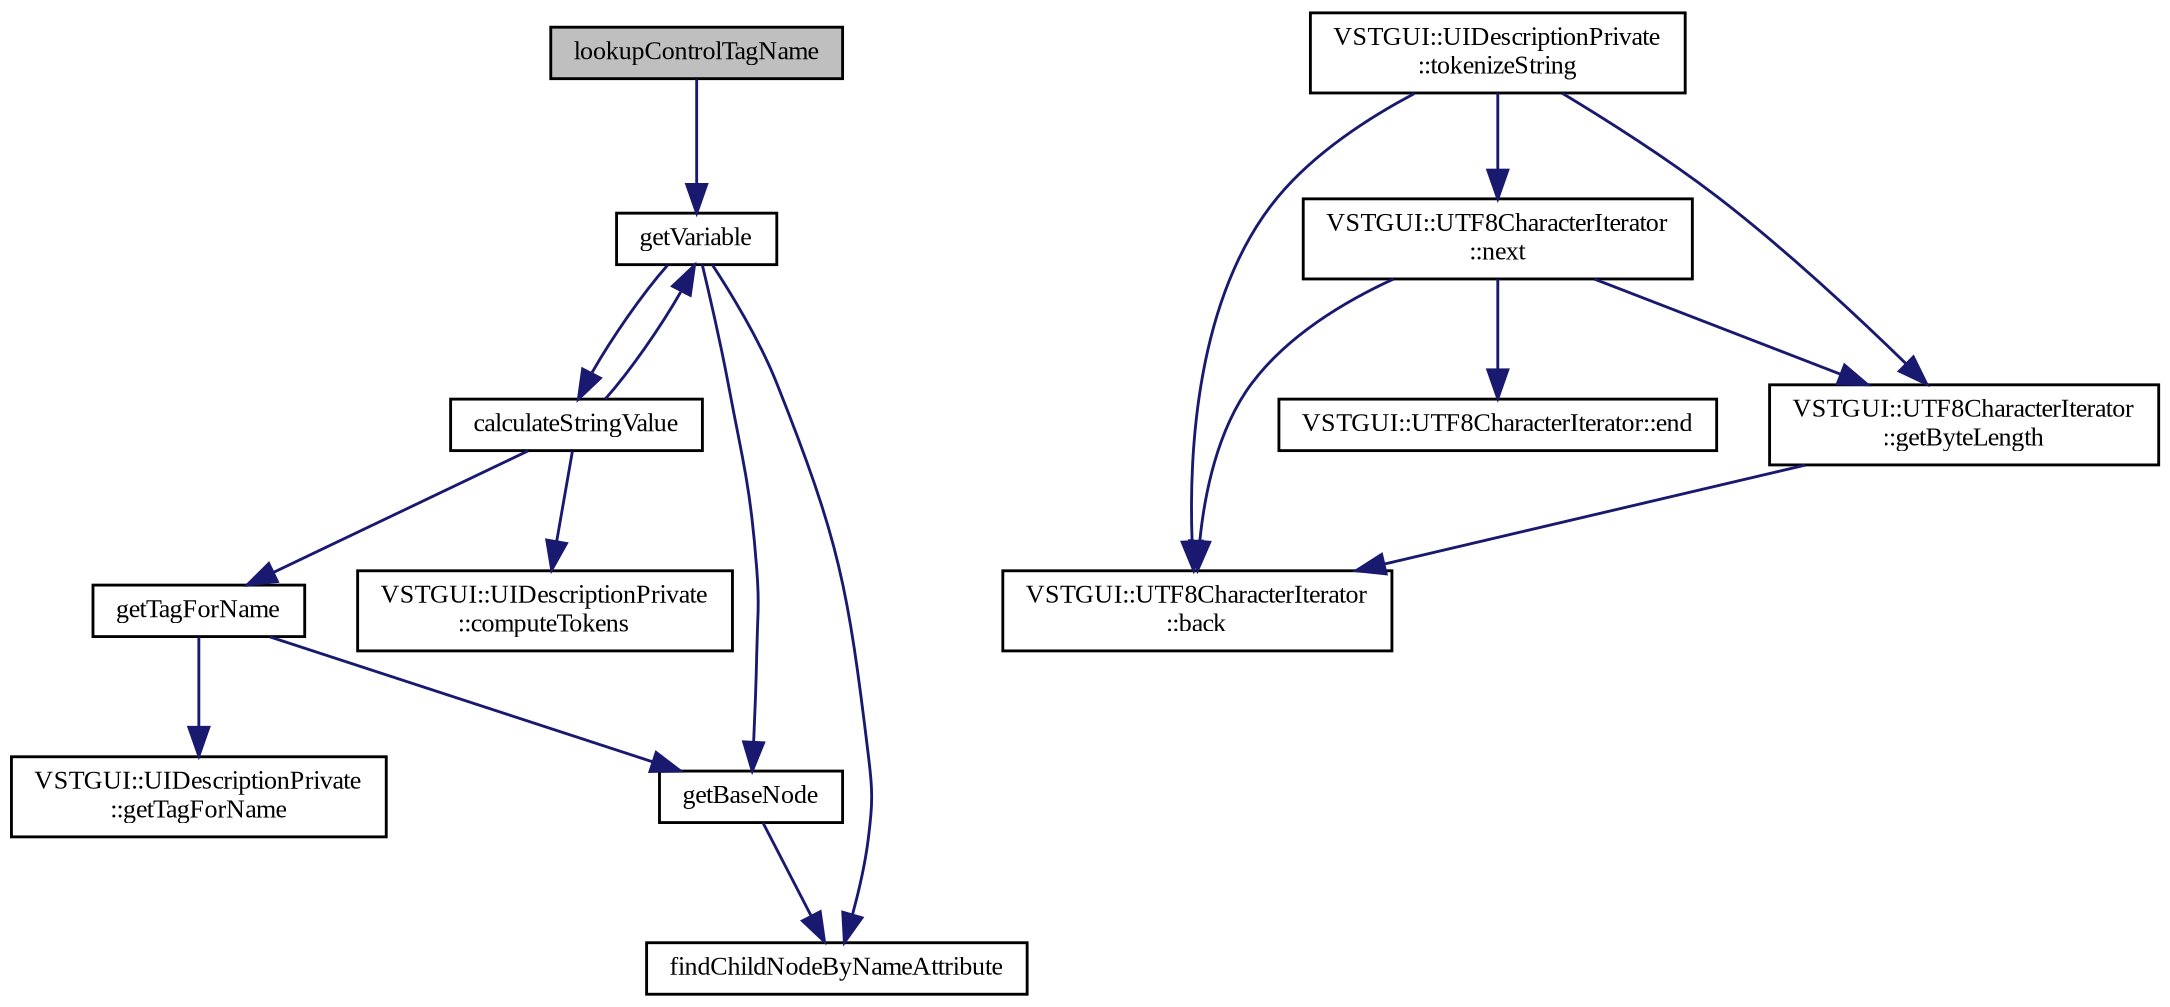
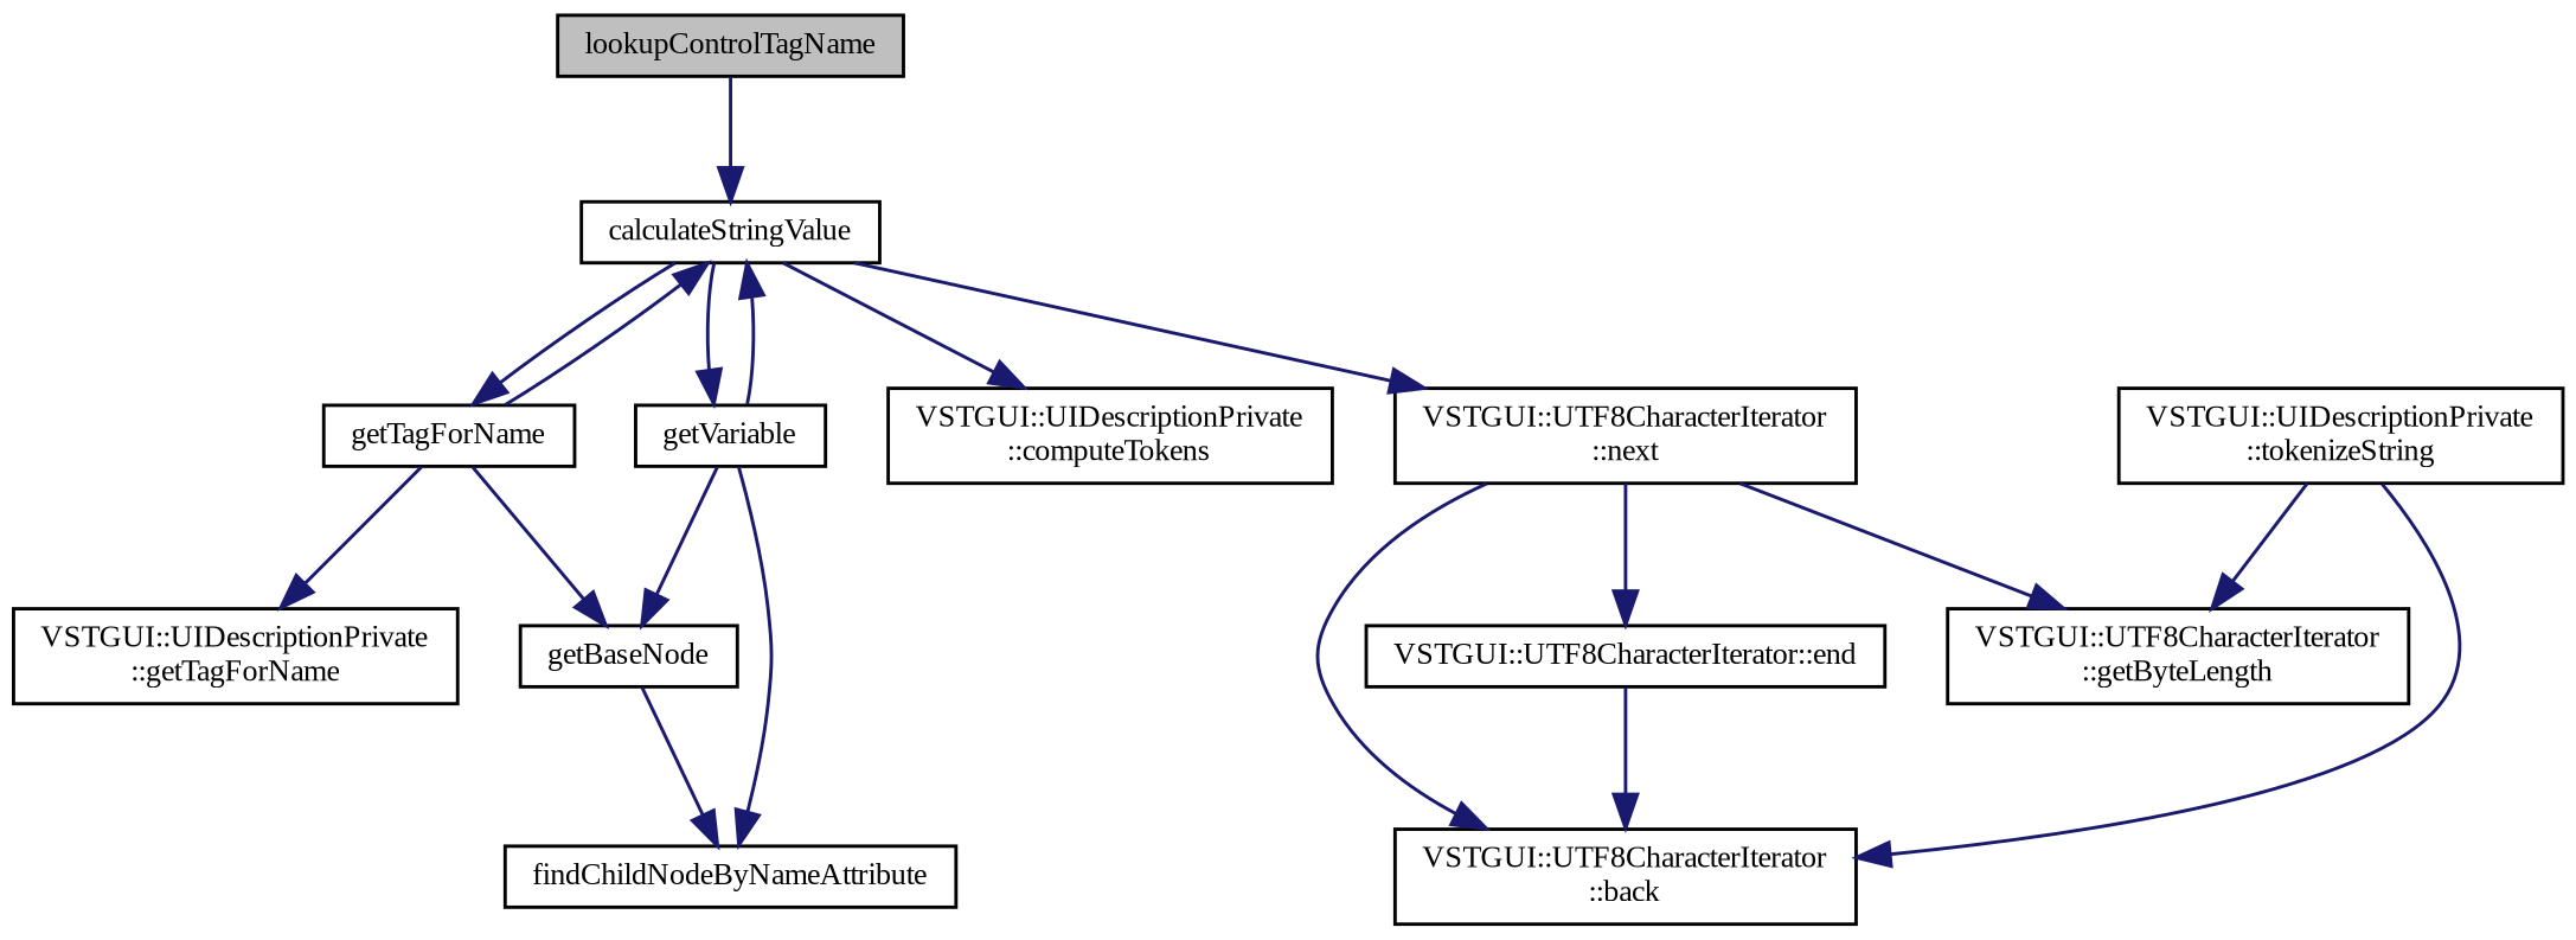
  digraph {
    fontname="Liberation Serif"
    rankdir=TB
    node [color=black fontname="Liberation Serif" fontsize=9 shape=record]
    edge [color=midnightblue fontname="Liberation Serif" fontsize=9 labelfontname=Arial labelfontsize=9 style=solid]
    n1 [fillcolor=grey75 fontcolor=black height=0.2 label=lookupControlTagName style=filled width=0.4]
    n2 [height=0.2 label=calculateStringValue width=0.4]
    n3 [height=0.2 label=getTagForName width=0.4]
    n4 [height=0.2 label=getVariable width=0.4]
    n5 [height=0.2 label="VSTGUI::UIDescriptionPrivate\l::computeTokens" width=0.4]
    n6 [height=0.2 label="VSTGUI::UIDescriptionPrivate\l::tokenizeString" width=0.4]
    n7 [height=0.2 label="VSTGUI::UTF8CharacterIterator\l::getByteLength" width=0.4]
    n8 [height=0.2 label="VSTGUI::UTF8CharacterIterator\l::back" width=0.4]
    n9 [height=0.2 label="VSTGUI::UTF8CharacterIterator\l::next" width=0.4]
    n10 [height=0.2 label=getBaseNode width=0.4]
    n11 [height=0.2 label="VSTGUI::UIDescriptionPrivate\l::getTagForName" width=0.4]
    n12 [height=0.2 label=findChildNodeByNameAttribute width=0.4]
    n13 [height=0.2 label="VSTGUI::UTF8CharacterIterator::end" width=0.4]
-   n1 -> n4
+   n1 -> n2
    n2 -> n3
    n2 -> n4
    n2 -> n5
+   n3 -> n2
    n3 -> n10
    n3 -> n11
    n4 -> n2
    n4 -> n10
    n4 -> n12
    n6 -> n7
    n6 -> n8
-   n6 -> n9
-   n7 -> n8
+   n2 -> n9
+   n13 -> n8
    n9 -> n7
    n9 -> n8
    n9 -> n13
    n10 -> n12
  }
